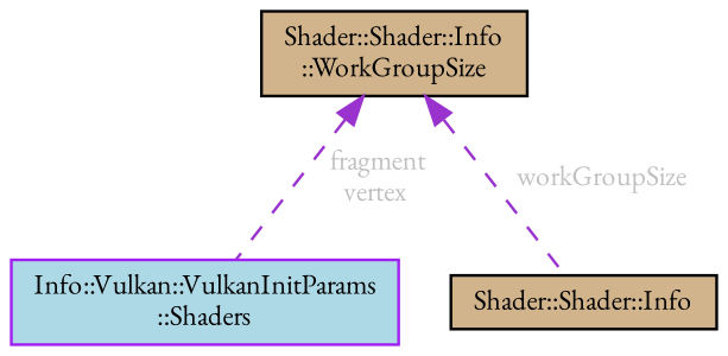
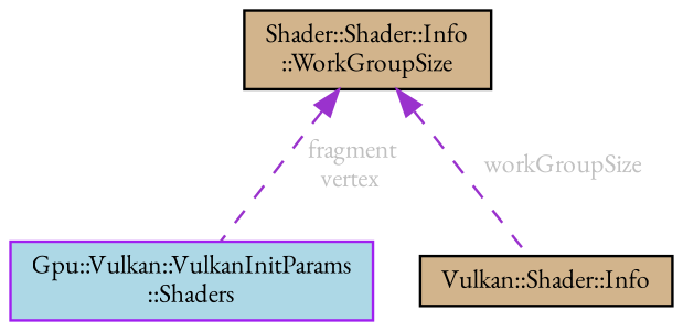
  digraph {
    fontname="EB Garamond"
    node [color=black fillcolor=tan fontname="EB Garamond" fontsize=10 shape=box style=filled]
    edge [color=darkorchid3 dir=back fontcolor=grey fontname="EB Garamond" fontsize=10 labelfontname=Helvetica labelfontsize=10 style=dashed]
-   n1 [color=purple fillcolor=lightblue fontcolor=black height=0.2 label="Info::Vulkan::VulkanInitParams\l::Shaders" width=0.4]
-   n2 [height=0.2 label="Shader::Shader::Info" width=0.4]
+   n1 [color=purple fillcolor=lightblue fontcolor=black height=0.2 label="Gpu::Vulkan::VulkanInitParams\l::Shaders" width=0.4]
+   n2 [height=0.2 label="Vulkan::Shader::Info" width=0.4]
    n3 [height=0.2 label="Shader::Shader::Info\l::WorkGroupSize" width=0.4]
    n3 -> n1 [label=" fragment\nvertex"]
    n3 -> n2 [label=" workGroupSize"]
  }
